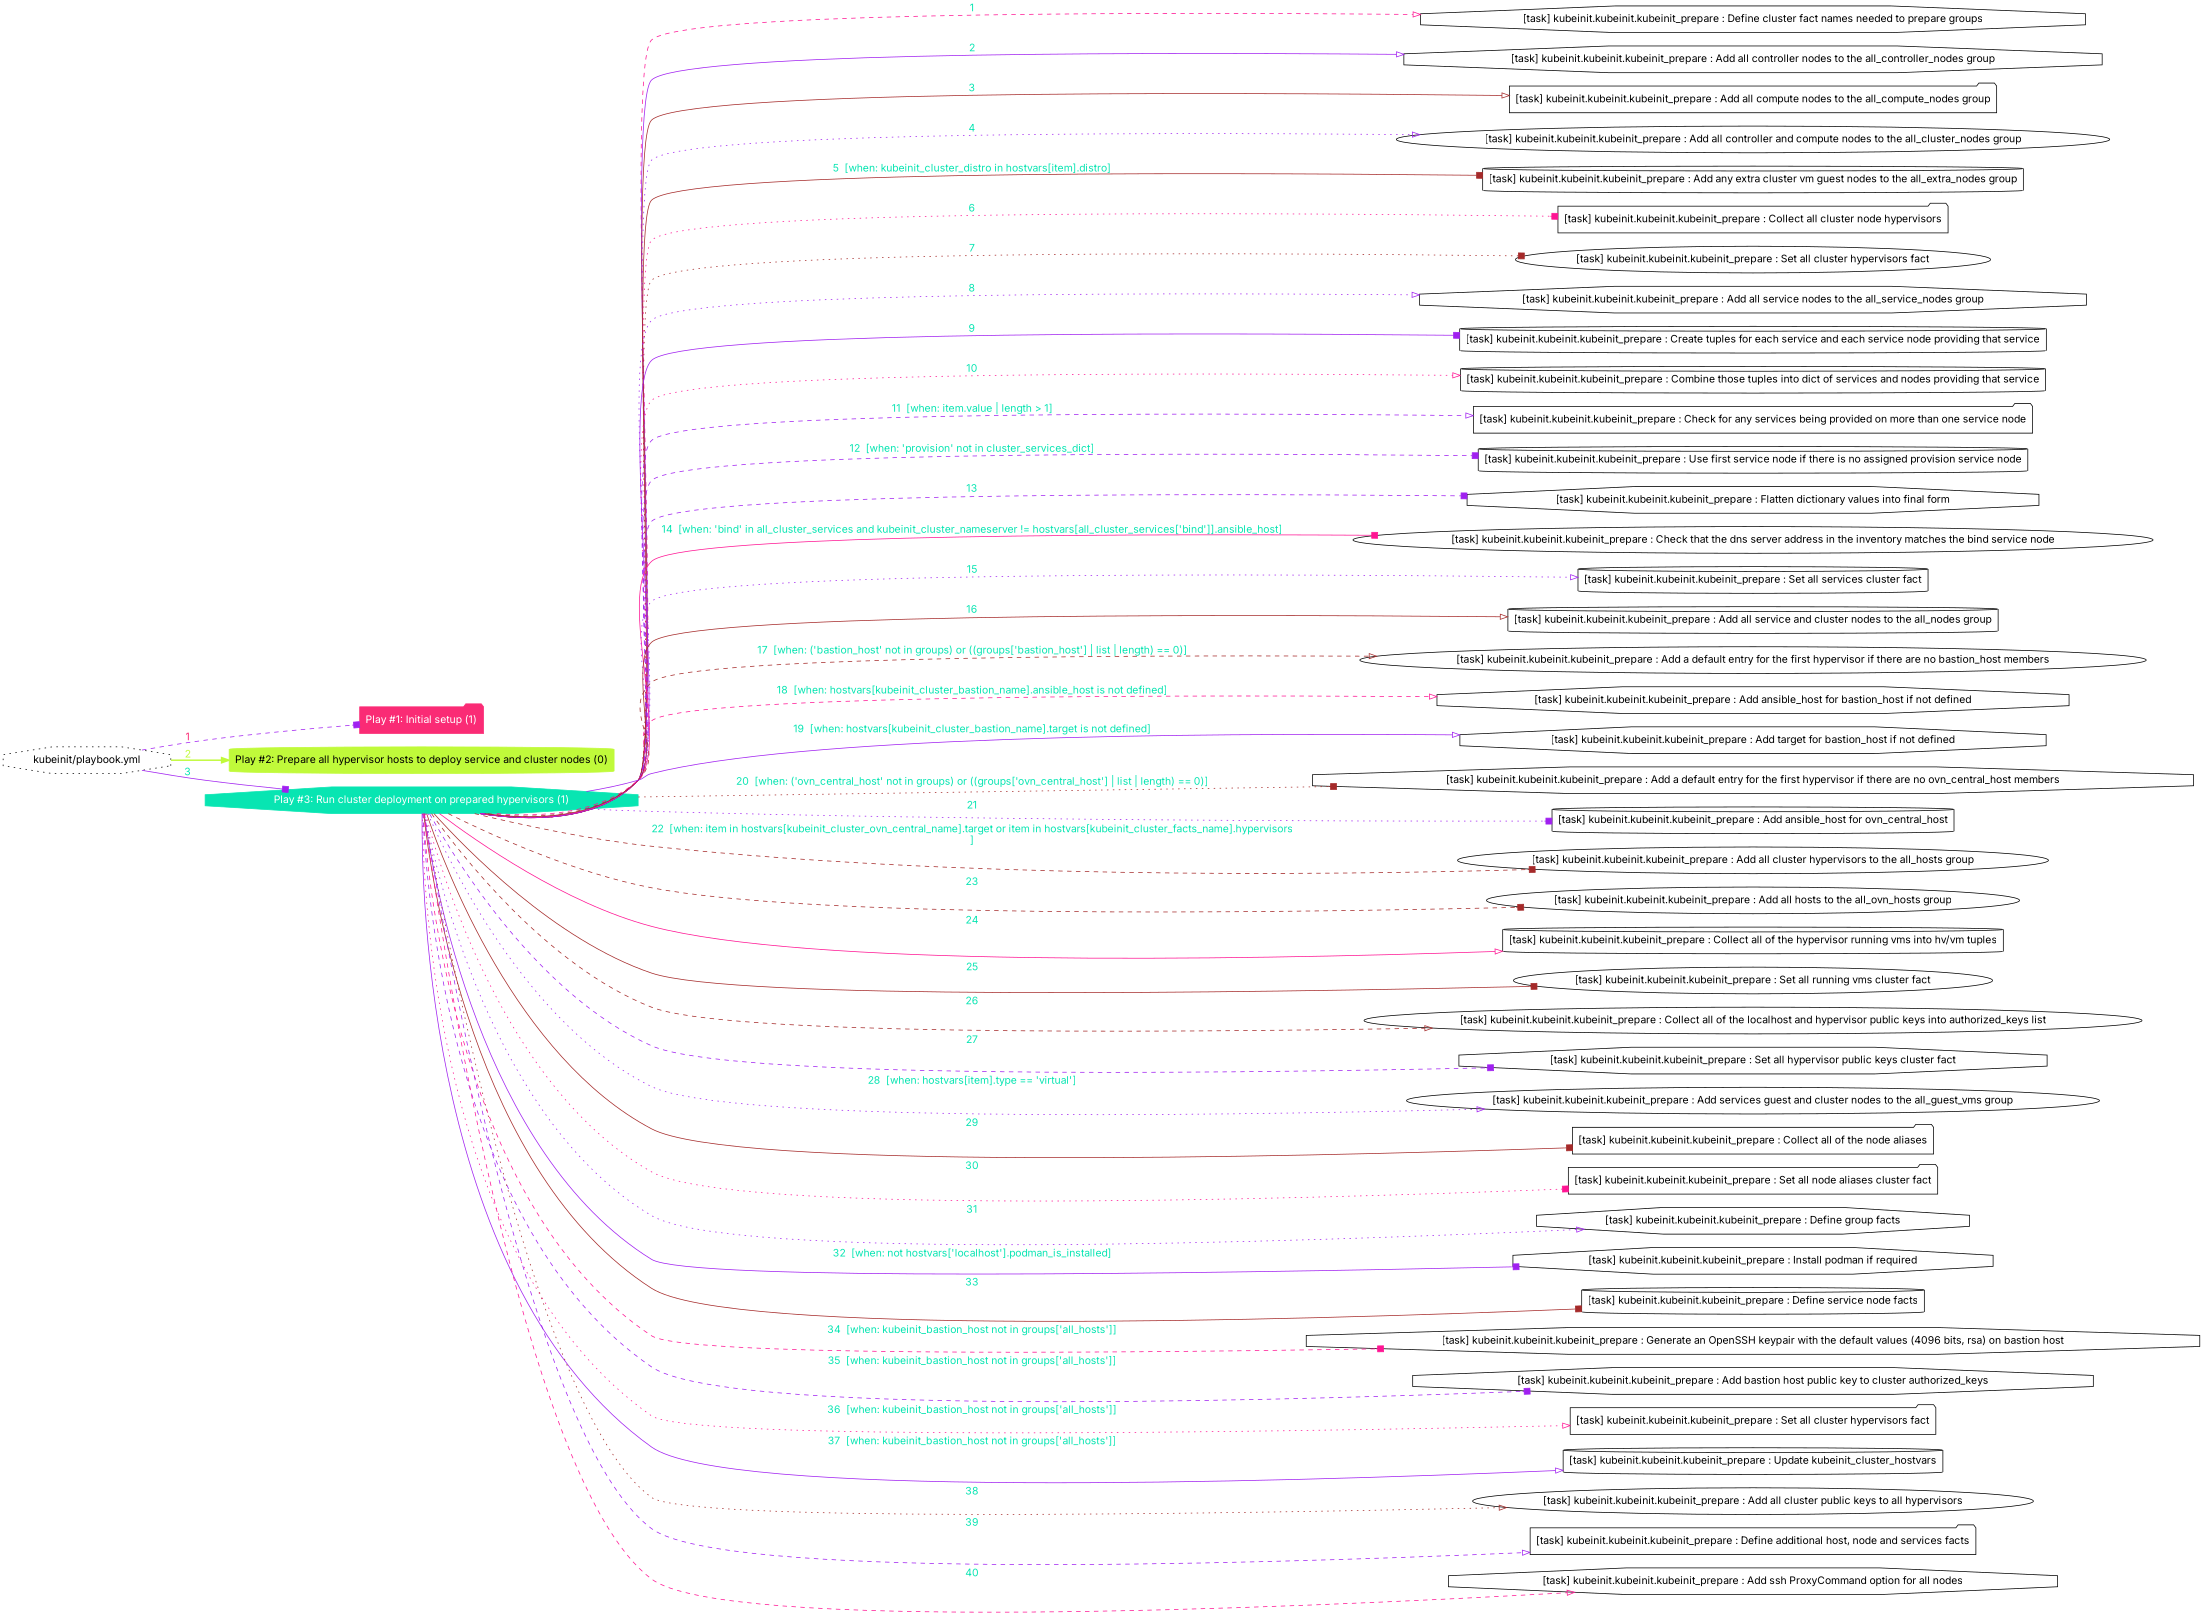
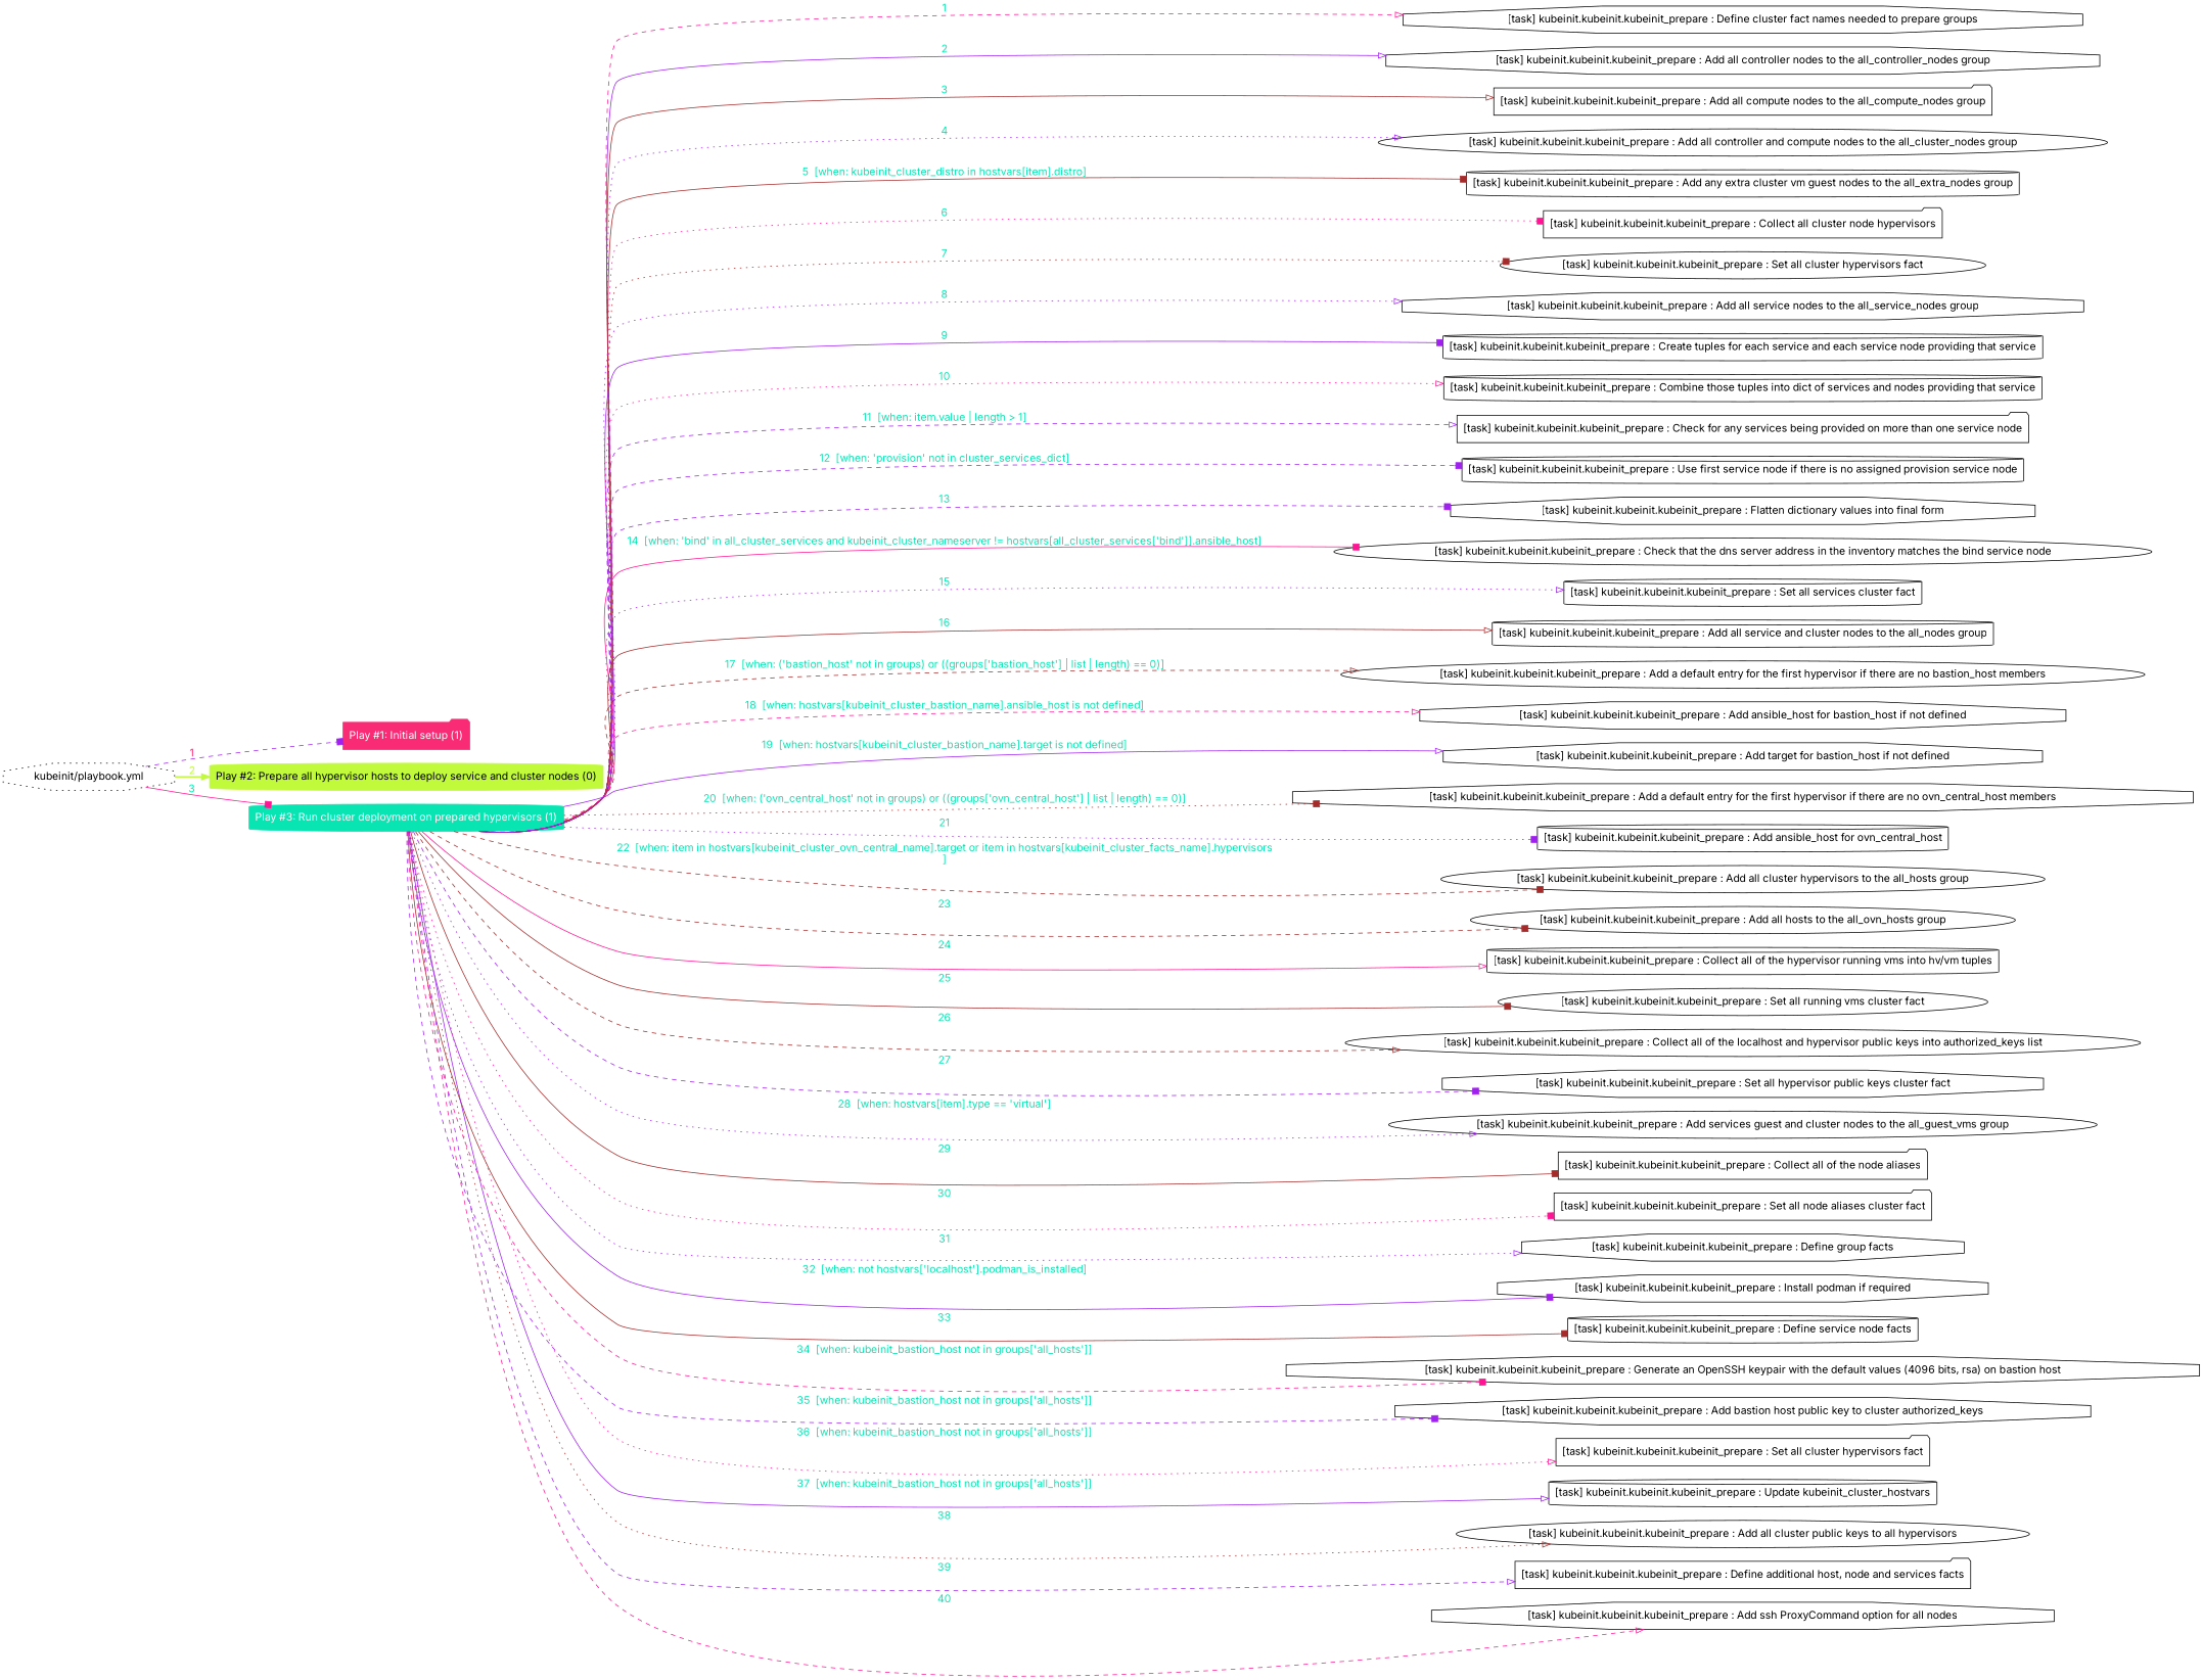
  digraph {
    concentrate=true
    fontname=Inter
    ordering=in
    rankdir=LR
    node [fontname=Inter shape=octagon]
    edge [arrowhead=box color=purple fontcolor="#08e5b2" fontname=Inter style=dashed]
    "kubeinit/playbook.yml" [style=dotted]
    "Play #1: Initial setup (1)" [color="#fa2b75" fontcolor="#ffffff" shape=folder style=filled]
    "Play #2: Prepare all hypervisor hosts to deploy service and cluster nodes (0)" [color="#c0fa3a" fontcolor="#000000" shape=cylinder style=filled]
-   "Play #3: Run cluster deployment on prepared hypervisors (1)" [color="#08e5b2" fontcolor="#ffffff" style=filled]
+   "Play #3: Run cluster deployment on prepared hypervisors (1)" [color="#08e5b2" fontcolor="#ffffff" shape=cylinder style=filled]
    n5 [label="[task] kubeinit.kubeinit.kubeinit_prepare : Define cluster fact names needed to prepare groups"]
    n6 [label="[task] kubeinit.kubeinit.kubeinit_prepare : Add all controller nodes to the all_controller_nodes group"]
    n7 [label="[task] kubeinit.kubeinit.kubeinit_prepare : Add all compute nodes to the all_compute_nodes group" shape=folder]
    n8 [label="[task] kubeinit.kubeinit.kubeinit_prepare : Add all controller and compute nodes to the all_cluster_nodes group" shape=ellipse]
    n9 [label="[task] kubeinit.kubeinit.kubeinit_prepare : Add any extra cluster vm guest nodes to the all_extra_nodes group" shape=cylinder]
    n10 [label="[task] kubeinit.kubeinit.kubeinit_prepare : Collect all cluster node hypervisors" shape=folder]
    n11 [label="[task] kubeinit.kubeinit.kubeinit_prepare : Set all cluster hypervisors fact" shape=ellipse]
    n12 [label="[task] kubeinit.kubeinit.kubeinit_prepare : Add all service nodes to the all_service_nodes group"]
    n13 [label="[task] kubeinit.kubeinit.kubeinit_prepare : Create tuples for each service and each service node providing that service" shape=cylinder]
    n14 [label="[task] kubeinit.kubeinit.kubeinit_prepare : Combine those tuples into dict of services and nodes providing that service" shape=cylinder]
    n15 [label="[task] kubeinit.kubeinit.kubeinit_prepare : Check for any services being provided on more than one service node" shape=folder]
    n16 [label="[task] kubeinit.kubeinit.kubeinit_prepare : Use first service node if there is no assigned provision service node" shape=cylinder]
    n17 [label="[task] kubeinit.kubeinit.kubeinit_prepare : Flatten dictionary values into final form"]
    n18 [label="[task] kubeinit.kubeinit.kubeinit_prepare : Check that the dns server address in the inventory matches the bind service node" shape=ellipse]
    n19 [label="[task] kubeinit.kubeinit.kubeinit_prepare : Set all services cluster fact" shape=cylinder]
    n20 [label="[task] kubeinit.kubeinit.kubeinit_prepare : Add all service and cluster nodes to the all_nodes group" shape=cylinder]
    n21 [label="[task] kubeinit.kubeinit.kubeinit_prepare : Add a default entry for the first hypervisor if there are no bastion_host members" shape=ellipse]
    n22 [label="[task] kubeinit.kubeinit.kubeinit_prepare : Add ansible_host for bastion_host if not defined"]
    n23 [label="[task] kubeinit.kubeinit.kubeinit_prepare : Add target for bastion_host if not defined"]
    n24 [label="[task] kubeinit.kubeinit.kubeinit_prepare : Add a default entry for the first hypervisor if there are no ovn_central_host members"]
    n25 [label="[task] kubeinit.kubeinit.kubeinit_prepare : Add ansible_host for ovn_central_host" shape=cylinder]
    n26 [label="[task] kubeinit.kubeinit.kubeinit_prepare : Add all cluster hypervisors to the all_hosts group" shape=ellipse]
    n27 [label="[task] kubeinit.kubeinit.kubeinit_prepare : Add all hosts to the all_ovn_hosts group" shape=ellipse]
    n28 [label="[task] kubeinit.kubeinit.kubeinit_prepare : Collect all of the hypervisor running vms into hv/vm tuples" shape=cylinder]
    n29 [label="[task] kubeinit.kubeinit.kubeinit_prepare : Set all running vms cluster fact" shape=ellipse]
    n30 [label="[task] kubeinit.kubeinit.kubeinit_prepare : Collect all of the localhost and hypervisor public keys into authorized_keys list" shape=ellipse]
    n31 [label="[task] kubeinit.kubeinit.kubeinit_prepare : Set all hypervisor public keys cluster fact"]
    n32 [label="[task] kubeinit.kubeinit.kubeinit_prepare : Add services guest and cluster nodes to the all_guest_vms group" shape=ellipse]
    n33 [label="[task] kubeinit.kubeinit.kubeinit_prepare : Collect all of the node aliases" shape=folder]
    n34 [label="[task] kubeinit.kubeinit.kubeinit_prepare : Set all node aliases cluster fact" shape=folder]
    n35 [label="[task] kubeinit.kubeinit.kubeinit_prepare : Define group facts"]
    n36 [label="[task] kubeinit.kubeinit.kubeinit_prepare : Install podman if required"]
    n37 [label="[task] kubeinit.kubeinit.kubeinit_prepare : Define service node facts" shape=cylinder]
    n38 [label="[task] kubeinit.kubeinit.kubeinit_prepare : Generate an OpenSSH keypair with the default values (4096 bits, rsa) on bastion host"]
    n39 [label="[task] kubeinit.kubeinit.kubeinit_prepare : Add bastion host public key to cluster authorized_keys"]
    n40 [label="[task] kubeinit.kubeinit.kubeinit_prepare : Set all cluster hypervisors fact" shape=folder]
    n41 [label="[task] kubeinit.kubeinit.kubeinit_prepare : Update kubeinit_cluster_hostvars" shape=cylinder]
    n42 [label="[task] kubeinit.kubeinit.kubeinit_prepare : Add all cluster public keys to all hypervisors" shape=ellipse]
    n43 [label="[task] kubeinit.kubeinit.kubeinit_prepare : Define additional host, node and services facts" shape=folder]
    n44 [label="[task] kubeinit.kubeinit.kubeinit_prepare : Add ssh ProxyCommand option for all nodes"]
    subgraph sub_1 {
      "kubeinit/playbook.yml"
      "Play #1: Initial setup (1)"
    }
    subgraph sub_2 {
      "kubeinit/playbook.yml"
      "Play #2: Prepare all hypervisor hosts to deploy service and cluster nodes (0)"
    }
    subgraph sub_3 {
      "kubeinit/playbook.yml"
      "Play #3: Run cluster deployment on prepared hypervisors (1)"
      n5
      n6
      n7
      n8
      n9
      n10
      n11
      n12
      n13
      n14
      n15
      n16
      n17
      n18
      n19
      n20
      n21
      n22
      n23
      n24
      n25
      n26
      n27
      n28
      n29
      n30
      n31
      n32
      n33
      n34
      n35
      n36
      n37
      n38
      n39
      n40
      n41
      n42
      n43
      n44
    }
    "kubeinit/playbook.yml" -> "Play #1: Initial setup (1)" [fontcolor="#fa2b75" label=1]
    "kubeinit/playbook.yml" -> "Play #2: Prepare all hypervisor hosts to deploy service and cluster nodes (0)" [color="#c0fa3a" fontcolor="#c0fa3a" label=2 style=bold arrowhead=""]
-   "kubeinit/playbook.yml" -> "Play #3: Run cluster deployment on prepared hypervisors (1)" [label=3 style=solid]
+   "kubeinit/playbook.yml" -> "Play #3: Run cluster deployment on prepared hypervisors (1)" [color=deeppink label=3 style=solid]
    "Play #3: Run cluster deployment on prepared hypervisors (1)" -> n5 [arrowhead=onormal color=deeppink label=1]
    "Play #3: Run cluster deployment on prepared hypervisors (1)" -> n6 [arrowhead=onormal label=2 style=solid]
    "Play #3: Run cluster deployment on prepared hypervisors (1)" -> n7 [arrowhead=onormal color=brown label=3 style=solid]
    "Play #3: Run cluster deployment on prepared hypervisors (1)" -> n8 [arrowhead=onormal label=4 style=dotted]
    "Play #3: Run cluster deployment on prepared hypervisors (1)" -> n9 [color=brown label="5  [when: kubeinit_cluster_distro in hostvars[item].distro]" style=solid]
    "Play #3: Run cluster deployment on prepared hypervisors (1)" -> n10 [color=deeppink label=6 style=dotted]
    "Play #3: Run cluster deployment on prepared hypervisors (1)" -> n11 [color=brown label=7 style=dotted]
    "Play #3: Run cluster deployment on prepared hypervisors (1)" -> n12 [arrowhead=onormal label=8 style=dotted]
    "Play #3: Run cluster deployment on prepared hypervisors (1)" -> n13 [label=9 style=solid]
    "Play #3: Run cluster deployment on prepared hypervisors (1)" -> n14 [arrowhead=onormal color=deeppink label=10 style=dotted]
    "Play #3: Run cluster deployment on prepared hypervisors (1)" -> n15 [arrowhead=onormal label="11  [when: item.value | length > 1]"]
    "Play #3: Run cluster deployment on prepared hypervisors (1)" -> n16 [label="12  [when: 'provision' not in cluster_services_dict]"]
    "Play #3: Run cluster deployment on prepared hypervisors (1)" -> n17 [label=13]
    "Play #3: Run cluster deployment on prepared hypervisors (1)" -> n18 [color=deeppink label="14  [when: 'bind' in all_cluster_services and kubeinit_cluster_nameserver != hostvars[all_cluster_services['bind']].ansible_host]" style=solid]
    "Play #3: Run cluster deployment on prepared hypervisors (1)" -> n19 [arrowhead=onormal label=15 style=dotted]
    "Play #3: Run cluster deployment on prepared hypervisors (1)" -> n20 [arrowhead=onormal color=brown label=16 style=solid]
    "Play #3: Run cluster deployment on prepared hypervisors (1)" -> n21 [arrowhead=onormal color=brown label="17  [when: ('bastion_host' not in groups) or ((groups['bastion_host'] | list | length) == 0)]"]
    "Play #3: Run cluster deployment on prepared hypervisors (1)" -> n22 [arrowhead=onormal color=deeppink label="18  [when: hostvars[kubeinit_cluster_bastion_name].ansible_host is not defined]"]
    "Play #3: Run cluster deployment on prepared hypervisors (1)" -> n23 [arrowhead=onormal label="19  [when: hostvars[kubeinit_cluster_bastion_name].target is not defined]" style=solid]
    "Play #3: Run cluster deployment on prepared hypervisors (1)" -> n24 [color=brown label="20  [when: ('ovn_central_host' not in groups) or ((groups['ovn_central_host'] | list | length) == 0)]" style=dotted]
    "Play #3: Run cluster deployment on prepared hypervisors (1)" -> n25 [label=21 style=dotted]
    "Play #3: Run cluster deployment on prepared hypervisors (1)" -> n26 [color=brown label="22  [when: item in hostvars[kubeinit_cluster_ovn_central_name].target or item in hostvars[kubeinit_cluster_facts_name].hypervisors\n]"]
    "Play #3: Run cluster deployment on prepared hypervisors (1)" -> n27 [color=brown label=23]
    "Play #3: Run cluster deployment on prepared hypervisors (1)" -> n28 [arrowhead=onormal color=deeppink label=24 style=solid]
    "Play #3: Run cluster deployment on prepared hypervisors (1)" -> n29 [color=brown label=25 style=solid]
    "Play #3: Run cluster deployment on prepared hypervisors (1)" -> n30 [arrowhead=onormal color=brown label=26]
    "Play #3: Run cluster deployment on prepared hypervisors (1)" -> n31 [label=27]
    "Play #3: Run cluster deployment on prepared hypervisors (1)" -> n32 [arrowhead=onormal label="28  [when: hostvars[item].type == 'virtual']" style=dotted]
    "Play #3: Run cluster deployment on prepared hypervisors (1)" -> n33 [color=brown label=29 style=solid]
    "Play #3: Run cluster deployment on prepared hypervisors (1)" -> n34 [color=deeppink label=30 style=dotted]
    "Play #3: Run cluster deployment on prepared hypervisors (1)" -> n35 [arrowhead=onormal label=31 style=dotted]
    "Play #3: Run cluster deployment on prepared hypervisors (1)" -> n36 [label="32  [when: not hostvars['localhost'].podman_is_installed]" style=solid]
    "Play #3: Run cluster deployment on prepared hypervisors (1)" -> n37 [color=brown label=33 style=solid]
    "Play #3: Run cluster deployment on prepared hypervisors (1)" -> n38 [color=deeppink label="34  [when: kubeinit_bastion_host not in groups['all_hosts']]"]
    "Play #3: Run cluster deployment on prepared hypervisors (1)" -> n39 [label="35  [when: kubeinit_bastion_host not in groups['all_hosts']]"]
    "Play #3: Run cluster deployment on prepared hypervisors (1)" -> n40 [arrowhead=onormal color=deeppink label="36  [when: kubeinit_bastion_host not in groups['all_hosts']]" style=dotted]
    "Play #3: Run cluster deployment on prepared hypervisors (1)" -> n41 [arrowhead=onormal label="37  [when: kubeinit_bastion_host not in groups['all_hosts']]" style=solid]
    "Play #3: Run cluster deployment on prepared hypervisors (1)" -> n42 [arrowhead=onormal color=brown label=38 style=dotted]
    "Play #3: Run cluster deployment on prepared hypervisors (1)" -> n43 [arrowhead=onormal label=39]
    "Play #3: Run cluster deployment on prepared hypervisors (1)" -> n44 [arrowhead=onormal color=deeppink label=40]
  }
